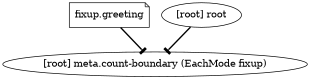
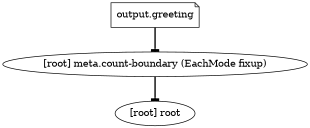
  digraph {
    compound=true
    newrank=true
    edge [arrowhead=tee style=bold]
-   n1 [label="fixup.greeting" shape=note]
+   n1 [label="output.greeting" shape=note]
    "[root] meta.count-boundary (EachMode fixup)"
    "[root] root"
    subgraph sub_1 {
      n1
      "[root] meta.count-boundary (EachMode fixup)"
      "[root] root"
    }
    n1 -> "[root] meta.count-boundary (EachMode fixup)"
-   "[root] root" -> "[root] meta.count-boundary (EachMode fixup)"
+   "[root] meta.count-boundary (EachMode fixup)" -> "[root] root"
  }
